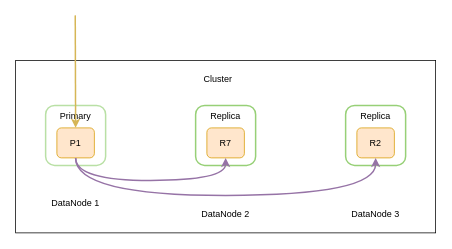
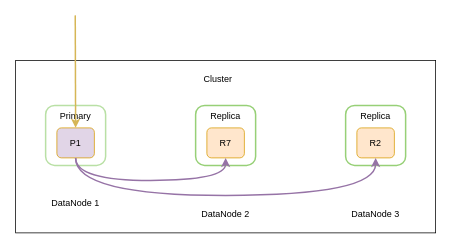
  <mxCell id="0" />
  <mxCell id="1" parent="0" />
  <mxCell id="2" value="" style="rounded=0;whiteSpace=wrap;html=1;strokeWidth=1;" vertex="1" parent="1"><mxGeometry x="20" y="80" width="560" height="230" as="geometry" /></mxCell>
  <mxCell id="3" value="" style="whiteSpace=wrap;html=1;aspect=fixed;strokeWidth=2;strokeColor=#B9E0A5;rounded=1;" vertex="1" parent="1"><mxGeometry x="60" y="140" width="80" height="80" as="geometry" /></mxCell>
- <mxCell id="4" value="P1" style="rounded=1;whiteSpace=wrap;html=1;fillColor=#ffe6cc;strokeColor=#d79b00;" vertex="1" parent="1"><mxGeometry x="75" y="170" width="50" height="40" as="geometry" /></mxCell>
+ <mxCell id="4" value="P1" style="rounded=1;whiteSpace=wrap;html=1;fillColor=#e1d5e7;strokeColor=#d79b00;" vertex="1" parent="1"><mxGeometry x="75" y="170" width="50" height="40" as="geometry" /></mxCell>
  <mxCell id="5" value="Primary" style="text;html=1;strokeColor=none;fillColor=none;align=center;verticalAlign=middle;whiteSpace=wrap;rounded=0;" vertex="1" parent="1"><mxGeometry x="70" y="140" width="60" height="30" as="geometry" /></mxCell>
  <mxCell id="6" value="" style="whiteSpace=wrap;html=1;aspect=fixed;rounded=1;strokeWidth=2;strokeColor=#97D077;" vertex="1" parent="1"><mxGeometry x="260" y="140" width="80" height="80" as="geometry" /></mxCell>
  <mxCell id="7" value="" style="whiteSpace=wrap;html=1;aspect=fixed;strokeWidth=2;strokeColor=#97D077;rounded=1;" vertex="1" parent="1"><mxGeometry x="460" y="140" width="80" height="80" as="geometry" /></mxCell>
  <mxCell id="8" value="Replica" style="text;html=1;strokeColor=none;fillColor=none;align=center;verticalAlign=middle;whiteSpace=wrap;rounded=0;" vertex="1" parent="1"><mxGeometry x="270" y="140" width="60" height="30" as="geometry" /></mxCell>
  <mxCell id="9" value="Replica" style="text;html=1;strokeColor=none;fillColor=none;align=center;verticalAlign=middle;whiteSpace=wrap;rounded=0;" vertex="1" parent="1"><mxGeometry x="470" y="140" width="60" height="30" as="geometry" /></mxCell>
  <mxCell id="10" value="R7" style="rounded=1;whiteSpace=wrap;html=1;fillColor=#ffe6cc;strokeColor=#d79b00;" vertex="1" parent="1"><mxGeometry x="275" y="170" width="50" height="40" as="geometry" /></mxCell>
  <mxCell id="11" value="R2" style="rounded=1;whiteSpace=wrap;html=1;fillColor=#ffe6cc;strokeColor=#d79b00;" vertex="1" parent="1"><mxGeometry x="475" y="170" width="50" height="40" as="geometry" /></mxCell>
  <mxCell id="12" value="" style="endArrow=classic;html=1;rounded=0;entryX=0.5;entryY=1;entryDx=0;entryDy=0;fillColor=#fff2cc;strokeColor=#d6b656;strokeWidth=2;" edge="1" parent="1" target="5"><mxGeometry width="50" height="50" relative="1" as="geometry"><mxPoint x="99.5" y="20" as="sourcePoint" /><mxPoint x="99.5" y="140" as="targetPoint" /></mxGeometry></mxCell>
  <mxCell id="13" style="edgeStyle=orthogonalEdgeStyle;orthogonalLoop=1;jettySize=auto;html=1;exitX=0.5;exitY=1;exitDx=0;exitDy=0;entryX=0.5;entryY=1;entryDx=0;entryDy=0;elbow=vertical;curved=1;fillColor=#e1d5e7;strokeColor=#9673a6;strokeWidth=2;" edge="1" parent="1" source="4" target="11"><mxGeometry relative="1" as="geometry"><Array as="points"><mxPoint x="100" y="260" /><mxPoint x="500" y="260" /></Array></mxGeometry></mxCell>
  <mxCell id="14" style="edgeStyle=orthogonalEdgeStyle;curved=1;orthogonalLoop=1;jettySize=auto;html=1;exitX=0.5;exitY=1;exitDx=0;exitDy=0;elbow=vertical;fillColor=#e1d5e7;strokeColor=#9673a6;strokeWidth=2;" edge="1" parent="1" source="4"><mxGeometry relative="1" as="geometry"><mxPoint x="300" y="210" as="targetPoint" /><Array as="points"><mxPoint x="100" y="240" /><mxPoint x="300" y="240" /></Array></mxGeometry></mxCell>
  <mxCell id="15" value="DataNode 1" style="text;html=1;strokeColor=none;fillColor=none;align=center;verticalAlign=middle;whiteSpace=wrap;rounded=0;strokeWidth=2;" vertex="1" parent="1"><mxGeometry x="60" y="255" width="80" height="30" as="geometry" /></mxCell>
  <mxCell id="16" value="DataNode 2" style="text;html=1;strokeColor=none;fillColor=none;align=center;verticalAlign=middle;whiteSpace=wrap;rounded=0;strokeWidth=2;" vertex="1" parent="1"><mxGeometry x="260" y="270" width="80" height="30" as="geometry" /></mxCell>
  <mxCell id="17" value="DataNode 3" style="text;html=1;strokeColor=none;fillColor=none;align=center;verticalAlign=middle;whiteSpace=wrap;rounded=0;strokeWidth=2;" vertex="1" parent="1"><mxGeometry x="460" y="270" width="80" height="30" as="geometry" /></mxCell>
  <mxCell id="18" value="Cluster" style="text;html=1;strokeColor=none;fillColor=none;align=center;verticalAlign=middle;whiteSpace=wrap;rounded=0;strokeWidth=2;" vertex="1" parent="1"><mxGeometry x="260" y="90" width="60" height="30" as="geometry" /></mxCell>
